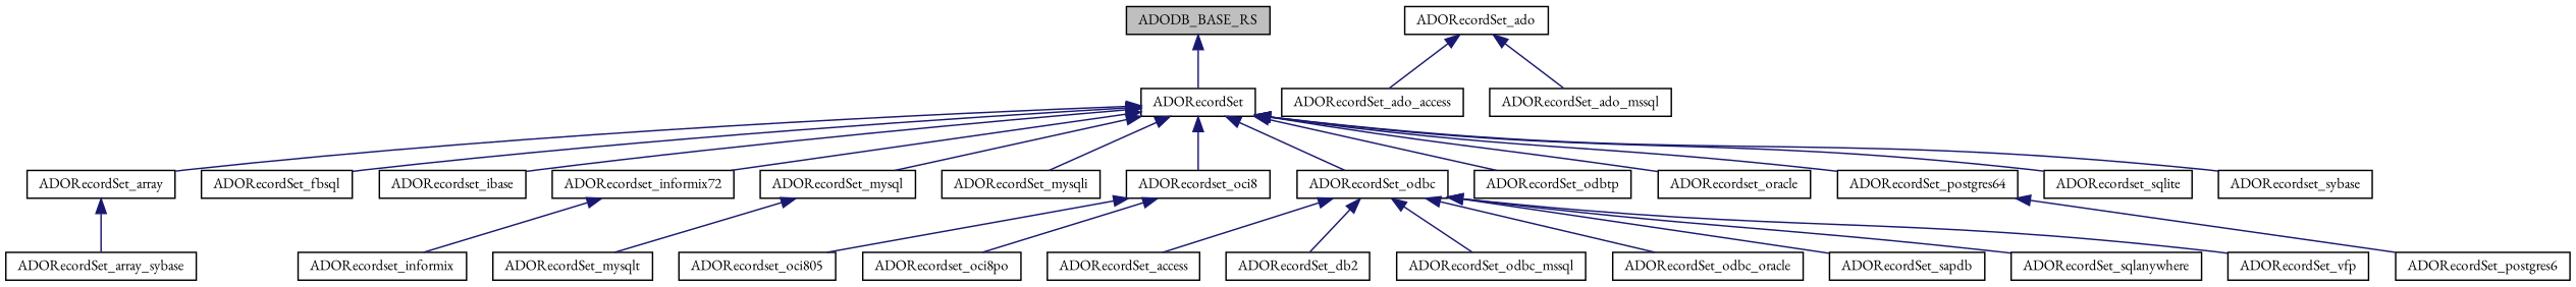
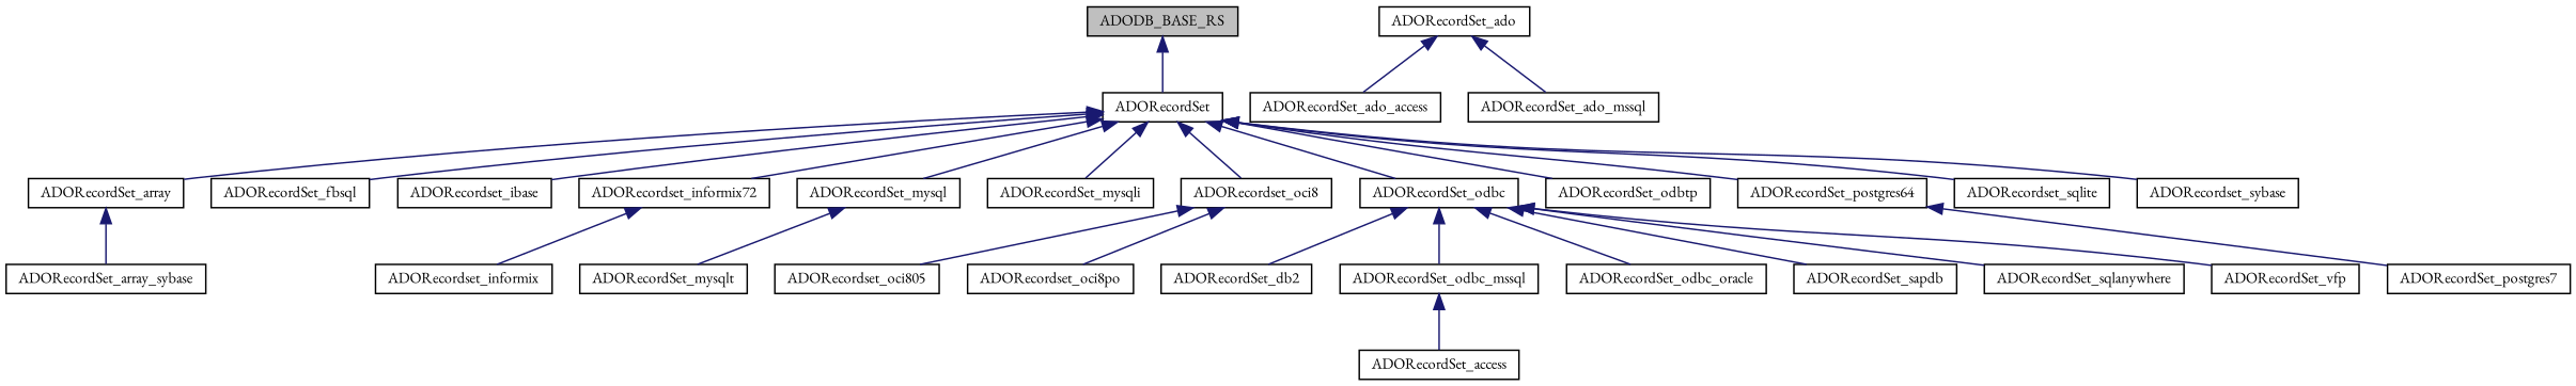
  digraph {
    fontname="EB Garamond"
    rankdir=TB
    node [color=black fontname="EB Garamond" fontsize=10 shape=record]
    edge [color=midnightblue dir=back fontname="EB Garamond" fontsize=10 labelfontname="FreeSans.ttf" labelfontsize=10 style=solid]
    n1 [fillcolor=grey75 fontcolor=black height=0.2 label=ADODB_BASE_RS style=filled width=0.4]
    n2 [height=0.2 label=ADORecordSet width=0.4]
    n3 [height=0.2 label=ADORecordSet_array width=0.4]
    n4 [height=0.2 label=ADORecordSet_fbsql width=0.4]
    n5 [height=0.2 label=ADORecordset_ibase width=0.4]
    n6 [height=0.2 label=ADORecordset_informix72 width=0.4]
    n7 [height=0.2 label=ADORecordSet_mysql width=0.4]
    n8 [height=0.2 label=ADORecordSet_mysqli width=0.4]
    n9 [height=0.2 label=ADORecordset_oci8 width=0.4]
    n10 [height=0.2 label=ADORecordSet_odbc width=0.4]
    n11 [height=0.2 label=ADORecordSet_odbtp width=0.4]
-   n12 [height=0.2 label=ADORecordset_oracle width=0.4]
    n13 [height=0.2 label=ADORecordSet_postgres64 width=0.4]
    n14 [height=0.2 label=ADORecordset_sqlite width=0.4]
    n15 [height=0.2 label=ADORecordset_sybase width=0.4]
    n16 [height=0.2 label=ADORecordSet_ado width=0.4]
    n17 [height=0.2 label=ADORecordSet_ado_access width=0.4]
    n18 [height=0.2 label=ADORecordSet_ado_mssql width=0.4]
    n19 [height=0.2 label=ADORecordSet_array_sybase width=0.4]
    n20 [height=0.2 label=ADORecordset_informix width=0.4]
    n21 [height=0.2 label=ADORecordSet_mysqlt width=0.4]
    n22 [height=0.2 label=ADORecordset_oci805 width=0.4]
    n23 [height=0.2 label=ADORecordset_oci8po width=0.4]
    n24 [height=0.2 label=ADORecordSet_access width=0.4]
    n25 [height=0.2 label=ADORecordSet_db2 width=0.4]
    n26 [height=0.2 label=ADORecordSet_odbc_mssql width=0.4]
    n27 [height=0.2 label=ADORecordSet_odbc_oracle width=0.4]
    n28 [height=0.2 label=ADORecordSet_sapdb width=0.4]
    n29 [height=0.2 label=ADORecordSet_sqlanywhere width=0.4]
    n30 [height=0.2 label=ADORecordSet_vfp width=0.4]
-   n31 [height=0.2 label=ADORecordSet_postgres6 width=0.4]
+   n31 [height=0.2 label=ADORecordSet_postgres7 width=0.4]
    n1 -> n2
    n2 -> n3
    n2 -> n4
    n2 -> n5
    n2 -> n6
    n2 -> n7
    n2 -> n8
    n2 -> n9
    n2 -> n10
    n2 -> n11
-   n2 -> n12
    n2 -> n13
    n2 -> n14
    n2 -> n15
    n3 -> n19
    n6 -> n20
    n7 -> n21
    n9 -> n22
    n9 -> n23
-   n10 -> n24
+   n26 -> n24
    n10 -> n25
    n10 -> n26
    n10 -> n27
    n10 -> n28
    n10 -> n29
    n10 -> n30
    n13 -> n31
    n16 -> n17
    n16 -> n18
  }
